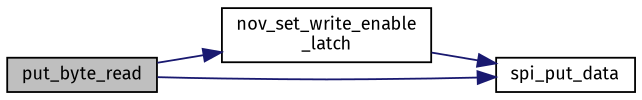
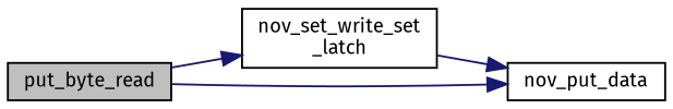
  digraph {
    fontname="Fira Sans"
    rankdir=LR
    node [color=black fillcolor=white fontname="Fira Sans" fontsize=10 shape=record style=filled]
    edge [color=midnightblue fontname="Fira Sans" fontsize=10 labelfontname=Helvetica labelfontsize=10 style=solid]
    n1 [fillcolor=grey75 fontcolor=black height=0.2 label=put_byte_read width=0.4]
-   n2 [height=0.2 label="nov_set_write_enable\l_latch" width=0.4]
-   n3 [height=0.2 label=spi_put_data width=0.4]
+   n2 [height=0.2 label="nov_set_write_set\l_latch" width=0.4]
+   n3 [height=0.2 label=nov_put_data width=0.4]
    n1 -> n2
    n1 -> n3
    n2 -> n3
  }
